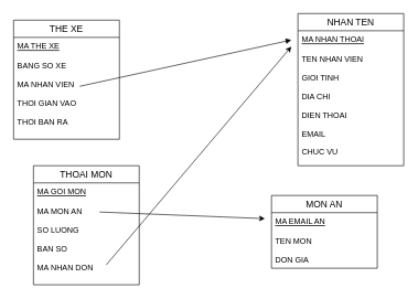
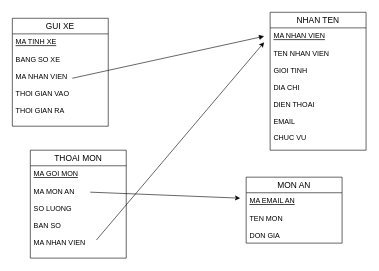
  <mxCell id="0" />
  <mxCell id="1" parent="0" />
- <mxCell id="2" value="THE XE" style="swimlane;fontStyle=0;childLayout=stackLayout;horizontal=1;startSize=26;horizontalStack=0;resizeParent=1;resizeParentMax=0;resizeLast=0;collapsible=1;marginBottom=0;align=center;fontSize=14;" vertex="1" parent="1"><mxGeometry x="20" y="30" width="160" height="180" as="geometry" /></mxCell>
- <mxCell id="3" value="MA THE XE" style="text;strokeColor=none;fillColor=none;spacingLeft=4;spacingRight=4;overflow=hidden;rotatable=0;points=[[0,0.5],[1,0.5]];portConstraint=eastwest;fontSize=12;fontStyle=4" vertex="1" parent="2"><mxGeometry y="26" width="160" height="30" as="geometry" /></mxCell>
- <mxCell id="4" value="BANG SO XE&#10;&#10;MA NHAN VIEN &#10;&#10;THOI GIAN VAO &#10;&#10;THOI BAN RA" style="text;strokeColor=none;fillColor=none;spacingLeft=4;spacingRight=4;overflow=hidden;rotatable=0;points=[[0,0.5],[1,0.5]];portConstraint=eastwest;fontSize=12;" vertex="1" parent="2"><mxGeometry y="56" width="160" height="124" as="geometry" /></mxCell>
+ <mxCell id="2" value="GUI XE" style="swimlane;fontStyle=0;childLayout=stackLayout;horizontal=1;startSize=26;horizontalStack=0;resizeParent=1;resizeParentMax=0;resizeLast=0;collapsible=1;marginBottom=0;align=center;fontSize=14;" vertex="1" parent="1"><mxGeometry x="20" y="30" width="160" height="180" as="geometry" /></mxCell>
+ <mxCell id="3" value="MA TINH XE" style="text;strokeColor=none;fillColor=none;spacingLeft=4;spacingRight=4;overflow=hidden;rotatable=0;points=[[0,0.5],[1,0.5]];portConstraint=eastwest;fontSize=12;fontStyle=4" vertex="1" parent="2"><mxGeometry y="26" width="160" height="30" as="geometry" /></mxCell>
+ <mxCell id="4" value="BANG SO XE&#10;&#10;MA NHAN VIEN &#10;&#10;THOI GIAN VAO &#10;&#10;THOI GIAN RA" style="text;strokeColor=none;fillColor=none;spacingLeft=4;spacingRight=4;overflow=hidden;rotatable=0;points=[[0,0.5],[1,0.5]];portConstraint=eastwest;fontSize=12;" vertex="1" parent="2"><mxGeometry y="56" width="160" height="124" as="geometry" /></mxCell>
  <mxCell id="5" value="NHAN TEN" style="swimlane;fontStyle=0;childLayout=stackLayout;horizontal=1;startSize=26;horizontalStack=0;resizeParent=1;resizeParentMax=0;resizeLast=0;collapsible=1;marginBottom=0;align=center;fontSize=14;" vertex="1" parent="1"><mxGeometry x="450" y="20" width="160" height="230" as="geometry" /></mxCell>
- <mxCell id="6" value="MA NHAN THOAI" style="text;strokeColor=none;fillColor=none;spacingLeft=4;spacingRight=4;overflow=hidden;rotatable=0;points=[[0,0.5],[1,0.5]];portConstraint=eastwest;fontSize=12;fontStyle=4" vertex="1" parent="5"><mxGeometry y="26" width="160" height="30" as="geometry" /></mxCell>
+ <mxCell id="6" value="MA NHAN VIEN" style="text;strokeColor=none;fillColor=none;spacingLeft=4;spacingRight=4;overflow=hidden;rotatable=0;points=[[0,0.5],[1,0.5]];portConstraint=eastwest;fontSize=12;fontStyle=4" vertex="1" parent="5"><mxGeometry y="26" width="160" height="30" as="geometry" /></mxCell>
  <mxCell id="7" value="TEN NHAN VIEN &#10;&#10;GIOI TINH&#10;&#10;DIA CHI&#10;&#10;DIEN THOAI&#10;&#10;EMAIL&#10;&#10;CHUC VU " style="text;strokeColor=none;fillColor=none;spacingLeft=4;spacingRight=4;overflow=hidden;rotatable=0;points=[[0,0.5],[1,0.5]];portConstraint=eastwest;fontSize=12;" vertex="1" parent="5"><mxGeometry y="56" width="160" height="174" as="geometry" /></mxCell>
  <mxCell id="8" value="THOAI MON" style="swimlane;fontStyle=0;childLayout=stackLayout;horizontal=1;startSize=26;horizontalStack=0;resizeParent=1;resizeParentMax=0;resizeLast=0;collapsible=1;marginBottom=0;align=center;fontSize=14;" vertex="1" parent="1"><mxGeometry x="50" y="250" width="160" height="180" as="geometry" /></mxCell>
  <mxCell id="9" value="MA GOI MON" style="text;strokeColor=none;fillColor=none;spacingLeft=4;spacingRight=4;overflow=hidden;rotatable=0;points=[[0,0.5],[1,0.5]];portConstraint=eastwest;fontSize=12;fontStyle=4" vertex="1" parent="8"><mxGeometry y="26" width="160" height="30" as="geometry" /></mxCell>
- <mxCell id="10" value="MA MON AN &#10;&#10;SO LUONG&#10;&#10;BAN SO&#10;&#10;MA NHAN DON" style="text;strokeColor=none;fillColor=none;spacingLeft=4;spacingRight=4;overflow=hidden;rotatable=0;points=[[0,0.5],[1,0.5]];portConstraint=eastwest;fontSize=12;" vertex="1" parent="8"><mxGeometry y="56" width="160" height="124" as="geometry" /></mxCell>
+ <mxCell id="10" value="MA MON AN &#10;&#10;SO LUONG&#10;&#10;BAN SO&#10;&#10;MA NHAN VIEN" style="text;strokeColor=none;fillColor=none;spacingLeft=4;spacingRight=4;overflow=hidden;rotatable=0;points=[[0,0.5],[1,0.5]];portConstraint=eastwest;fontSize=12;" vertex="1" parent="8"><mxGeometry y="56" width="160" height="124" as="geometry" /></mxCell>
  <mxCell id="11" value="MON AN" style="swimlane;fontStyle=0;childLayout=stackLayout;horizontal=1;startSize=26;horizontalStack=0;resizeParent=1;resizeParentMax=0;resizeLast=0;collapsible=1;marginBottom=0;align=center;fontSize=14;" vertex="1" parent="1"><mxGeometry x="410" y="295" width="160" height="110" as="geometry" /></mxCell>
  <mxCell id="12" value="MA EMAIL AN" style="text;strokeColor=none;fillColor=none;spacingLeft=4;spacingRight=4;overflow=hidden;rotatable=0;points=[[0,0.5],[1,0.5]];portConstraint=eastwest;fontSize=12;fontStyle=4" vertex="1" parent="11"><mxGeometry y="26" width="160" height="30" as="geometry" /></mxCell>
  <mxCell id="13" value="TEN MON&#10;&#10;DON GIA" style="text;strokeColor=none;fillColor=none;spacingLeft=4;spacingRight=4;overflow=hidden;rotatable=0;points=[[0,0.5],[1,0.5]];portConstraint=eastwest;fontSize=12;" vertex="1" parent="11"><mxGeometry y="56" width="160" height="54" as="geometry" /></mxCell>
  <mxCell id="14" value="" style="endArrow=block;endFill=1;endSize=6;html=1;" edge="1" parent="1"><mxGeometry width="100" relative="1" as="geometry"><mxPoint x="120" y="130" as="sourcePoint" /><mxPoint x="440" y="60" as="targetPoint" /></mxGeometry></mxCell>
  <mxCell id="15" value="" style="endArrow=classic;html=1;exitX=0.688;exitY=0.758;exitDx=0;exitDy=0;exitPerimeter=0;" edge="1" parent="1" source="10"><mxGeometry width="50" height="50" relative="1" as="geometry"><mxPoint x="350" y="310" as="sourcePoint" /><mxPoint x="440" y="70" as="targetPoint" /></mxGeometry></mxCell>
  <mxCell id="16" value="" style="endArrow=classic;html=1;exitX=0.625;exitY=0.113;exitDx=0;exitDy=0;exitPerimeter=0;" edge="1" parent="1" source="10"><mxGeometry width="50" height="50" relative="1" as="geometry"><mxPoint x="350" y="310" as="sourcePoint" /><mxPoint x="400" y="330" as="targetPoint" /></mxGeometry></mxCell>
